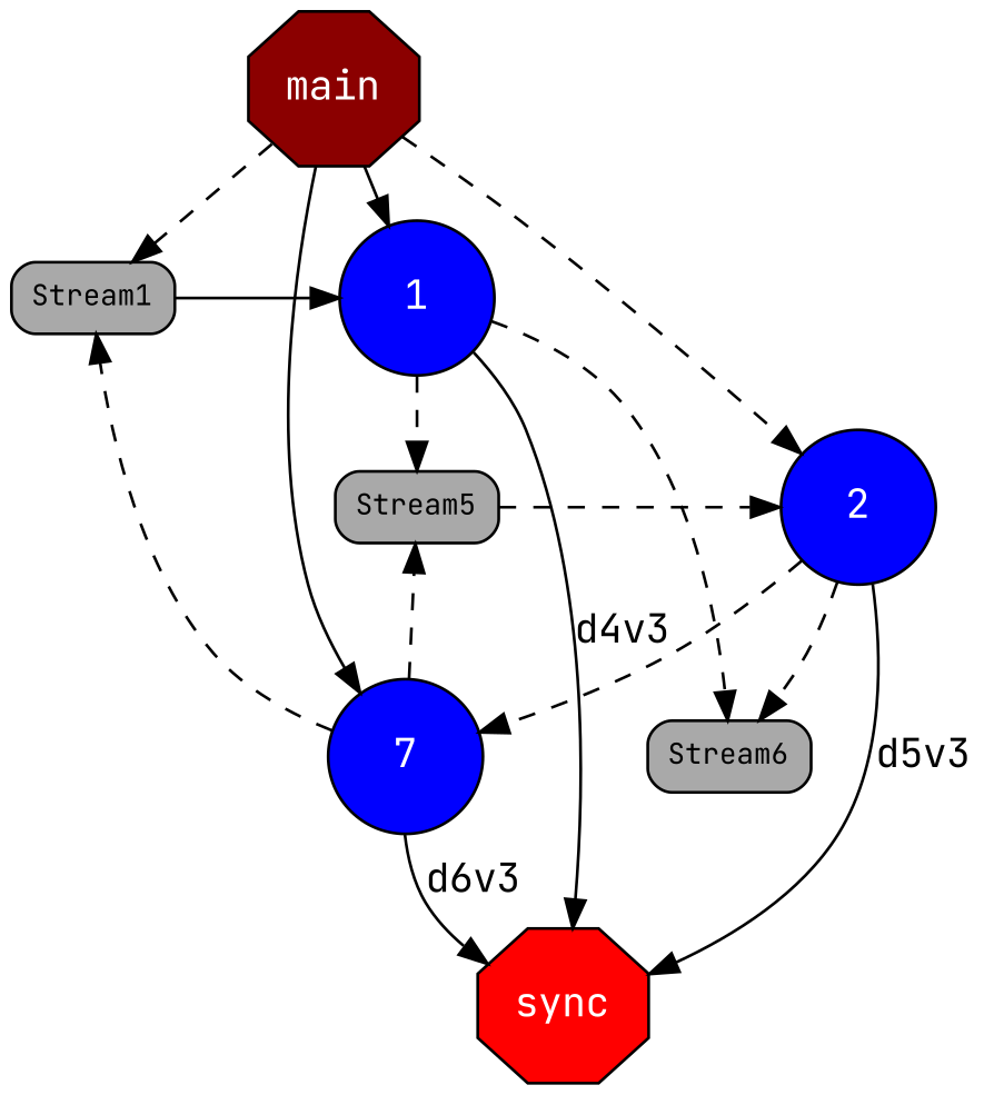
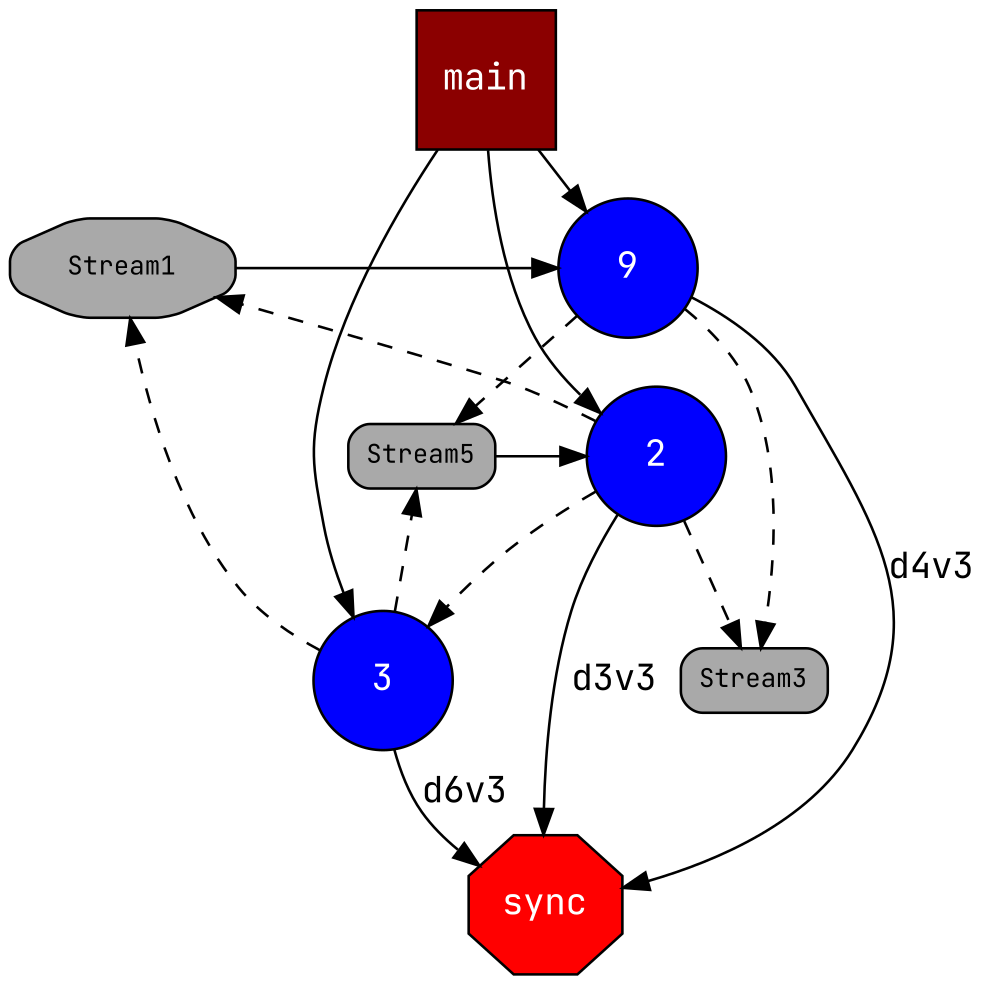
  digraph {
    compound=true
    fontname="JetBrains Mono"
    labeljust=l
    rankdir=TB
    node [fillcolor="#0000ff" fontcolor="#ffffff" fontname="JetBrains Mono" shape=circle style=filled]
    edge [fontname="JetBrains Mono" style=dashed]
-   1 [height=0.75]
-   Stream1 [fillcolor="#a9a9a9" fontcolor="#000000" fontsize=10 height=0 margin=0.1 shape=rect style="rounded,filled" width=0]
+   1 [height=0.75 label=9]
+   Stream1 [fillcolor="#a9a9a9" fontcolor="#000000" fontsize=10 height=0 margin=0.1 shape=octagon style="rounded,filled" width=0]
    2 [height=0.75]
    n4 [fillcolor="#a9a9a9" fontcolor="#000000" fontsize=10 height=0 label=Stream5 margin=0.1 shape=rect style="rounded,filled" width=0]
-   n5 [fillcolor="#8B0000" fontcolor="#FFFFFF" height=0.75 label=main shape=octagon]
-   3 [height=0.75 label=7]
+   n5 [fillcolor="#8B0000" fontcolor="#FFFFFF" height=0.75 label=main shape=box]
+   3 [height=0.75]
    n7 [fillcolor="#ff0000" fontcolor="#FFFFFF" height=0.75 label=sync shape=octagon]
-   Stream3 [fillcolor="#a9a9a9" fontcolor="#000000" fontsize=10 height=0 margin=0.1 shape=rect style="rounded,filled" width=0 label=Stream6]
+   Stream3 [fillcolor="#a9a9a9" fontcolor="#000000" fontsize=10 height=0 margin=0.1 shape=rect style="rounded,filled" width=0]
    subgraph sub_1 {
      ranksep=0.20
      n5
      3
      n7
      Stream3
      subgraph sub_2 {
        rank=same
        ranksep=0.20
        1
        Stream1
      }
      subgraph sub_3 {
        rank=same
        ranksep=0.20
        2
        n4
      }
    }
    1 -> n4
    1 -> n7 [label=d4v3 style=""]
    1 -> Stream3
    Stream1 -> 1 [style=solid]
-   n5 -> Stream1
+   2 -> Stream1
    2 -> 3
-   2 -> n7 [label=d5v3 style=""]
+   2 -> n7 [label=d3v3 style=""]
    2 -> Stream3
-   n4 -> 2
+   n4 -> 2 [style=solid]
    n5 -> 1 [style=""]
-   n5 -> 2
+   n5 -> 2 [style=""]
    n5 -> 3 [style=""]
    3 -> Stream1
    3 -> n4
    3 -> n7 [label=d6v3 style=""]
  }
